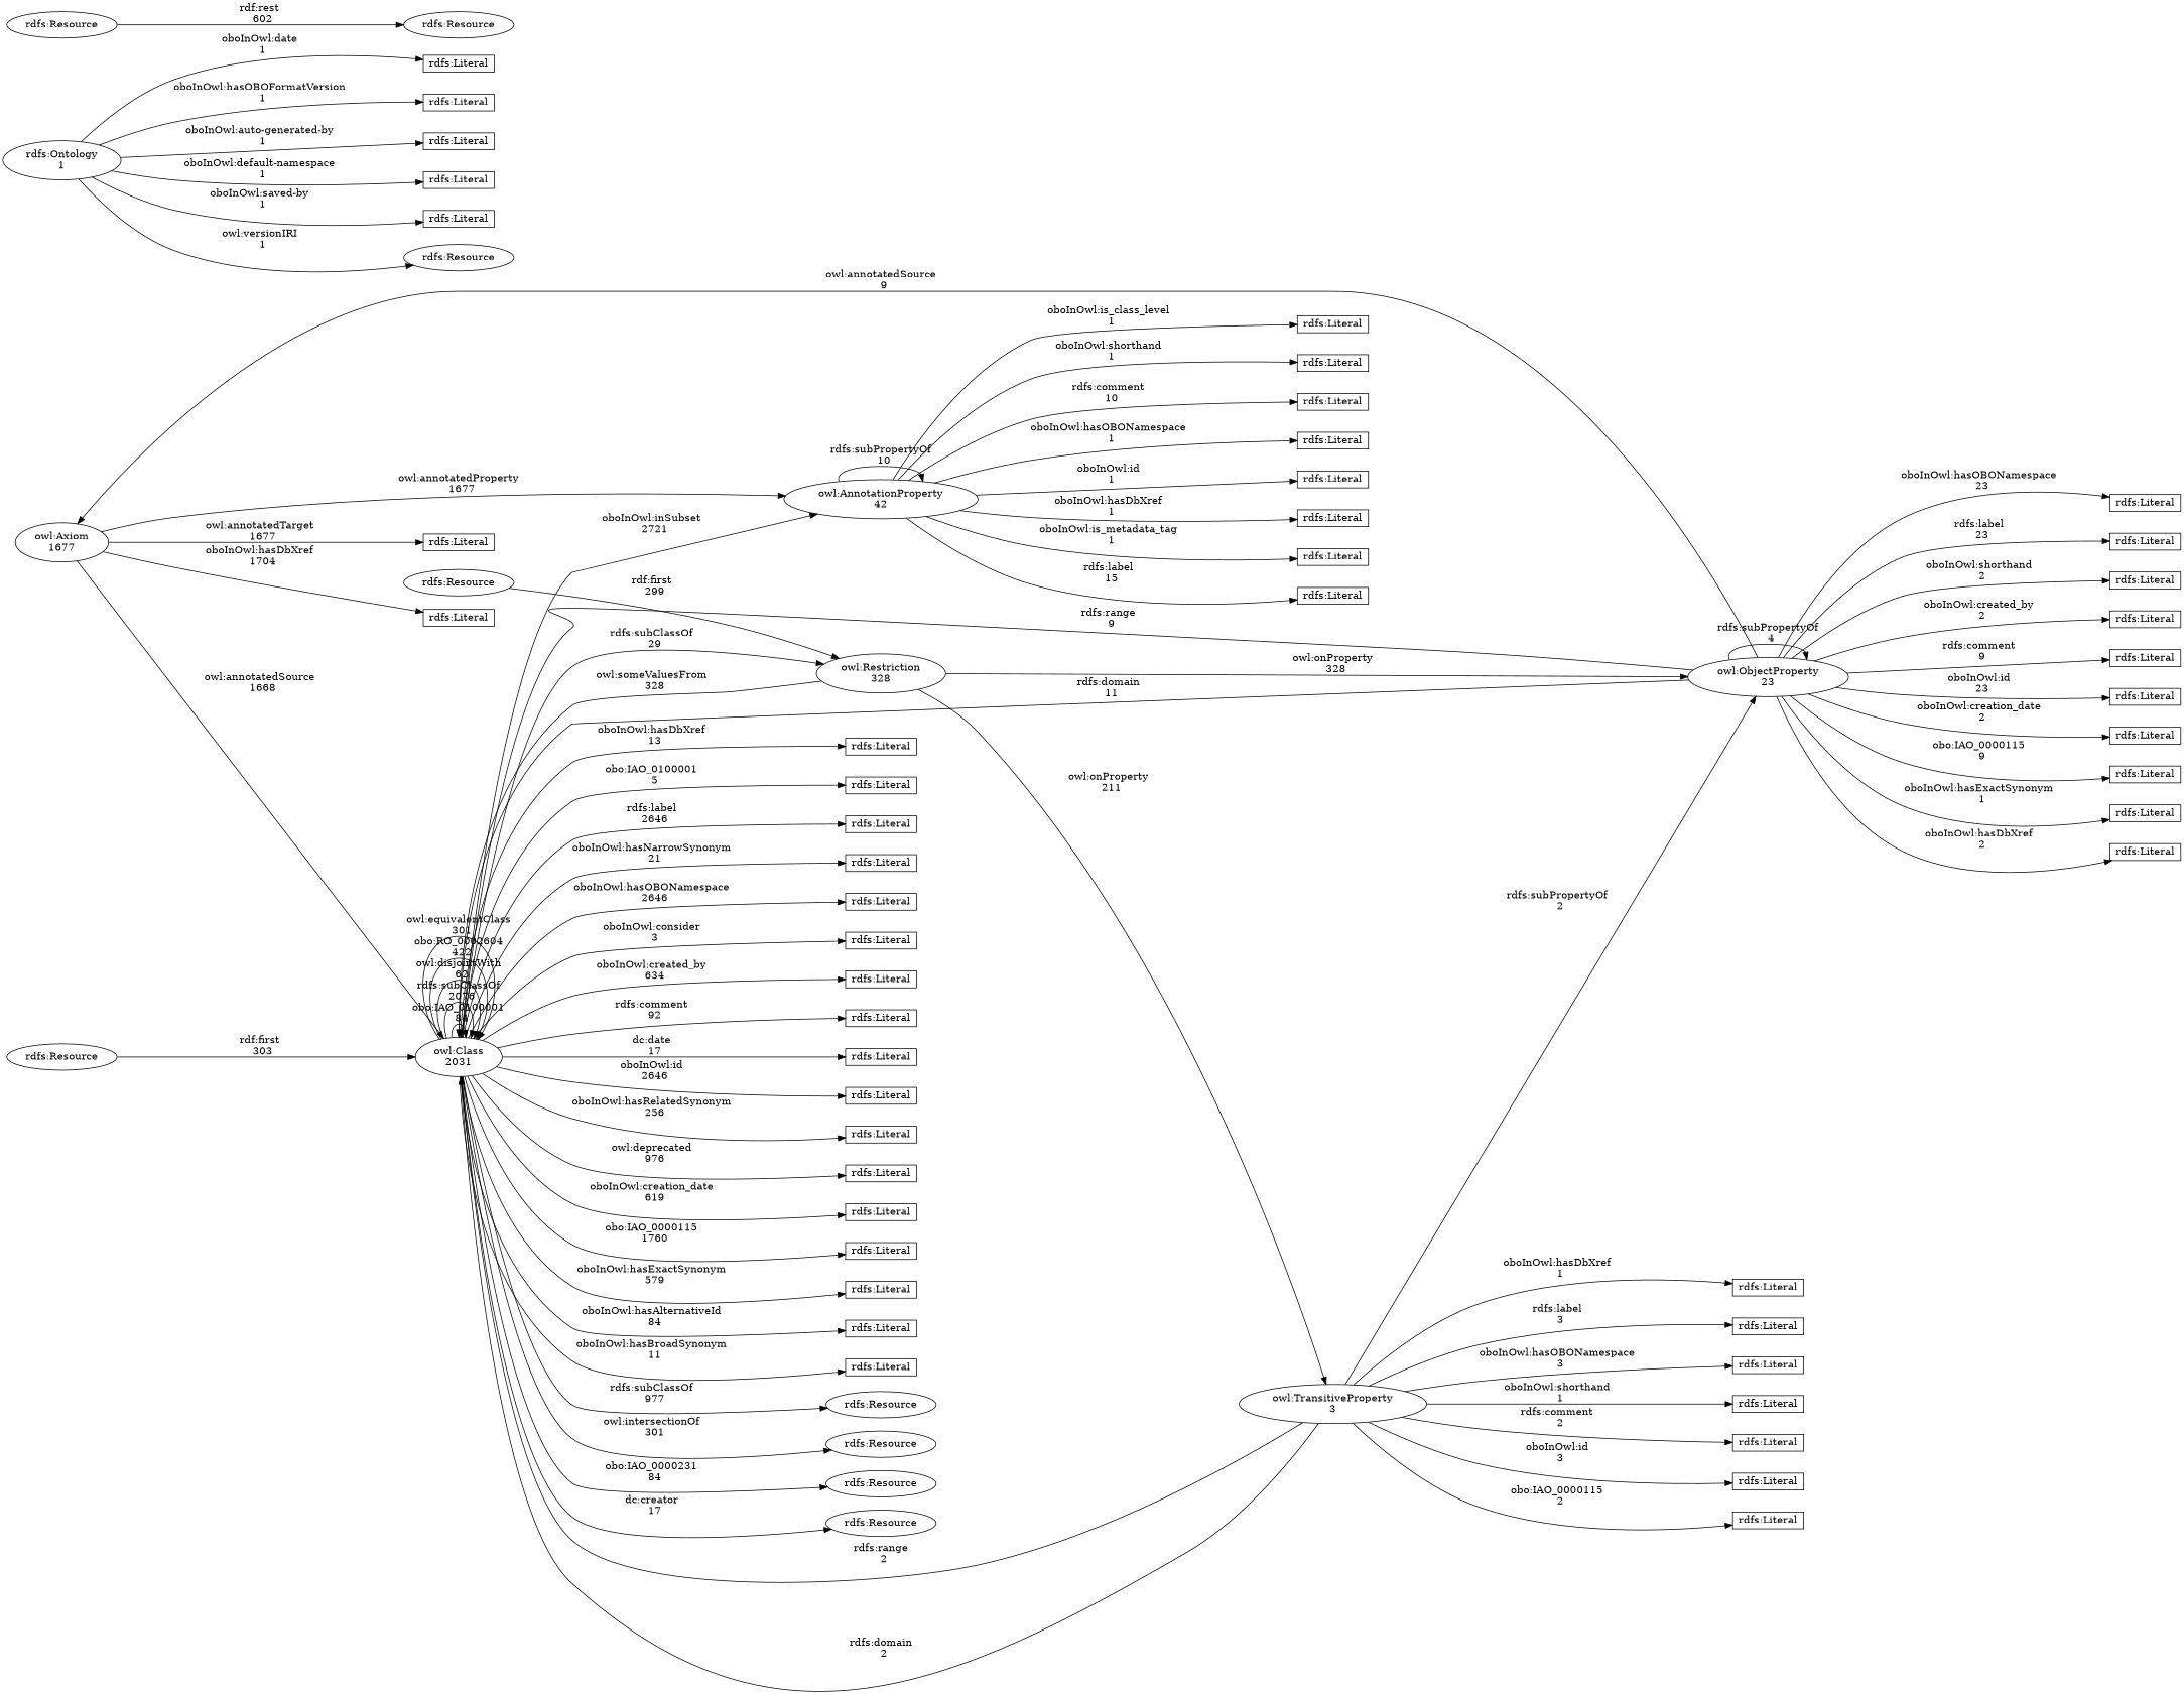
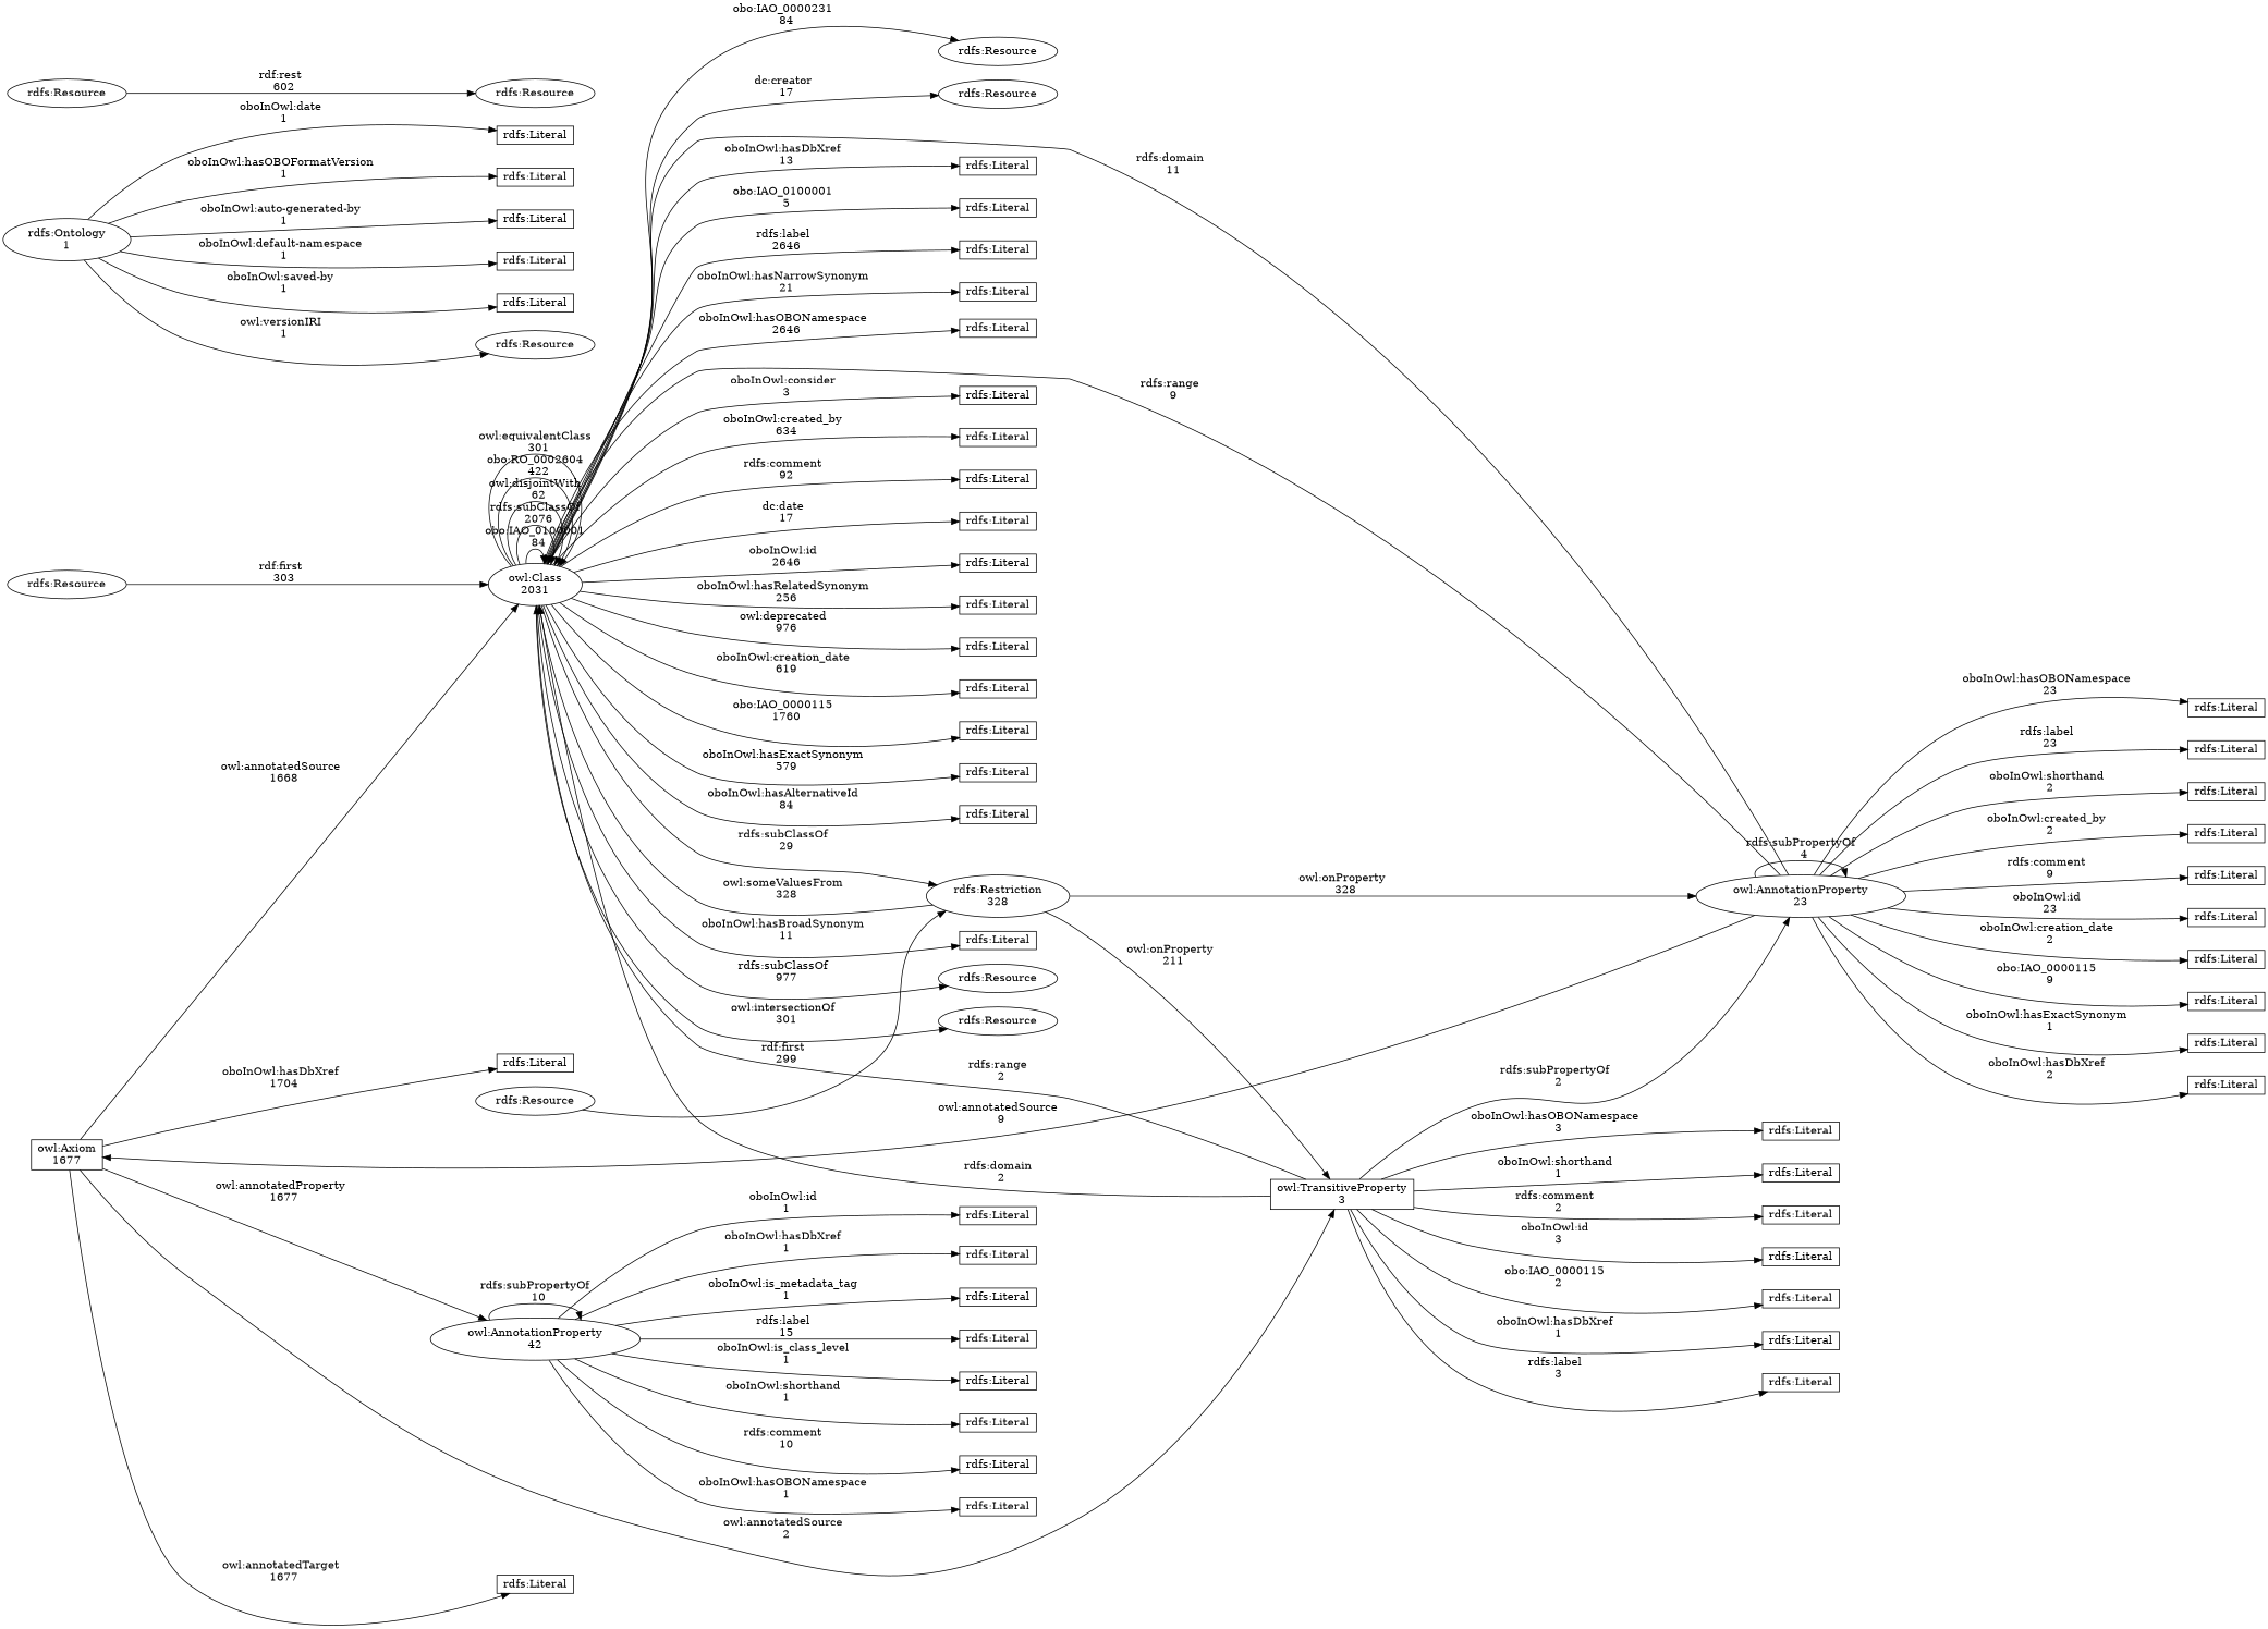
  digraph {
    rankdir=LR
    ranksep=2
    node [shape=box]
    n1 [label="owl:AnnotationProperty\n42" shape=""]
    n2 [height=0.3 label="rdfs:Literal"]
    n3 [height=0.3 label="rdfs:Literal"]
    n4 [height=0.3 label="rdfs:Literal"]
    n5 [height=0.3 label="rdfs:Literal"]
    n6 [height=0.3 label="rdfs:Literal"]
    n7 [height=0.3 label="rdfs:Literal"]
    n8 [height=0.3 label="rdfs:Literal"]
    n9 [height=0.3 label="rdfs:Literal"]
-   n10 [label="owl:Axiom\n1677" shape=""]
+   n10 [label="owl:Axiom\n1677"]
    n11 [label="owl:Class\n2031" shape=""]
-   n12 [label="owl:TransitiveProperty\n3" shape=""]
+   n12 [label="owl:TransitiveProperty\n3"]
    n13 [height=0.3 label="rdfs:Literal"]
    n14 [height=0.3 label="rdfs:Literal"]
-   n15 [label="owl:Restriction\n328" shape=""]
+   n15 [label="rdfs:Restriction\n328" shape=""]
    n16 [height=0.3 label="rdfs:Literal"]
    n17 [height=0.3 label="rdfs:Literal"]
    n18 [height=0.3 label="rdfs:Literal"]
    n19 [height=0.3 label="rdfs:Literal"]
    n20 [height=0.3 label="rdfs:Literal"]
    n21 [height=0.3 label="rdfs:Literal"]
    n22 [height=0.3 label="rdfs:Literal"]
    n23 [height=0.3 label="rdfs:Literal"]
    n24 [height=0.3 label="rdfs:Literal"]
    n25 [height=0.3 label="rdfs:Literal"]
    n26 [height=0.3 label="rdfs:Literal"]
    n27 [height=0.3 label="rdfs:Literal"]
    n28 [height=0.3 label="rdfs:Literal"]
    n29 [height=0.3 label="rdfs:Literal"]
    n30 [height=0.3 label="rdfs:Literal"]
    n31 [height=0.3 label="rdfs:Literal"]
    n32 [height=0.3 label="rdfs:Literal"]
    n33 [label="rdfs:Resource" shape=""]
    n34 [label="rdfs:Resource" shape=""]
    n35 [label="rdfs:Resource" shape=""]
    n36 [label="rdfs:Resource" shape=""]
-   n37 [label="owl:ObjectProperty\n23" shape=""]
+   n37 [label="owl:AnnotationProperty\n23" shape=""]
    n38 [height=0.3 label="rdfs:Literal"]
    n39 [height=0.3 label="rdfs:Literal"]
    n40 [height=0.3 label="rdfs:Literal"]
    n41 [height=0.3 label="rdfs:Literal"]
    n42 [height=0.3 label="rdfs:Literal"]
    n43 [height=0.3 label="rdfs:Literal"]
    n44 [height=0.3 label="rdfs:Literal"]
    n45 [height=0.3 label="rdfs:Literal"]
    n46 [height=0.3 label="rdfs:Literal"]
    n47 [height=0.3 label="rdfs:Literal"]
    n48 [height=0.3 label="rdfs:Literal"]
    n49 [height=0.3 label="rdfs:Literal"]
    n50 [height=0.3 label="rdfs:Literal"]
    n51 [height=0.3 label="rdfs:Literal"]
    n52 [height=0.3 label="rdfs:Literal"]
    n53 [height=0.3 label="rdfs:Literal"]
    n54 [height=0.3 label="rdfs:Literal"]
    n55 [label="rdfs:Ontology\n1" shape=""]
    n56 [height=0.3 label="rdfs:Literal"]
    n57 [height=0.3 label="rdfs:Literal"]
    n58 [height=0.3 label="rdfs:Literal"]
    n59 [height=0.3 label="rdfs:Literal"]
    n60 [height=0.3 label="rdfs:Literal"]
    n61 [label="rdfs:Resource" shape=""]
    n62 [label="rdfs:Resource" shape=""]
    n63 [label="rdfs:Resource" shape=""]
    n64 [label="rdfs:Resource" shape=""]
    n65 [label="rdfs:Resource" shape=""]
    n1 -> n1 [label="rdfs:subPropertyOf\n  10"]
    n1 -> n2 [label="oboInOwl:hasDbXref\n  1"]
    n1 -> n3 [label="oboInOwl:is_metadata_tag\n  1"]
    n1 -> n4 [label="rdfs:label\n  15"]
    n1 -> n5 [label="oboInOwl:is_class_level\n  1"]
    n1 -> n6 [label="oboInOwl:shorthand\n  1"]
    n1 -> n7 [label="rdfs:comment\n  10"]
    n1 -> n8 [label="oboInOwl:hasOBONamespace\n  1"]
    n1 -> n9 [label="oboInOwl:id\n  1"]
    n10 -> n1 [label="owl:annotatedProperty\n  1677"]
    n10 -> n11 [label="owl:annotatedSource\n  1668"]
+   n10 -> n12 [label="owl:annotatedSource\n  2"]
    n10 -> n13 [label="owl:annotatedTarget\n  1677"]
    n10 -> n14 [label="oboInOwl:hasDbXref\n  1704"]
-   n11 -> n1 [label="oboInOwl:inSubset\n  2721"]
    n11 -> n11 [label="obo:IAO_0100001\n  84"]
    n11 -> n11 [label="rdfs:subClassOf\n  2076"]
    n11 -> n11 [label="owl:disjointWith\n  62"]
    n11 -> n11 [label="obo:RO_0002604\n  422"]
    n11 -> n11 [label="owl:equivalentClass\n  301"]
    n11 -> n15 [label="rdfs:subClassOf\n  29"]
    n11 -> n16 [label="oboInOwl:hasDbXref\n  13"]
    n11 -> n17 [label="obo:IAO_0100001\n  5"]
    n11 -> n18 [label="rdfs:label\n  2646"]
    n11 -> n19 [label="oboInOwl:hasNarrowSynonym\n  21"]
    n11 -> n20 [label="oboInOwl:hasOBONamespace\n  2646"]
    n11 -> n21 [label="oboInOwl:consider\n  3"]
    n11 -> n22 [label="oboInOwl:created_by\n  634"]
    n11 -> n23 [label="rdfs:comment\n  92"]
    n11 -> n24 [label="dc:date\n  17"]
    n11 -> n25 [label="oboInOwl:id\n  2646"]
    n11 -> n26 [label="oboInOwl:hasRelatedSynonym\n  256"]
    n11 -> n27 [label="owl:deprecated\n  976"]
    n11 -> n28 [label="oboInOwl:creation_date\n  619"]
    n11 -> n29 [label="obo:IAO_0000115\n  1760"]
    n11 -> n30 [label="oboInOwl:hasExactSynonym\n  579"]
    n11 -> n31 [label="oboInOwl:hasAlternativeId\n  84"]
    n11 -> n32 [label="oboInOwl:hasBroadSynonym\n  11"]
    n11 -> n33 [label="rdfs:subClassOf\n  977"]
    n11 -> n34 [label="owl:intersectionOf\n  301"]
    n11 -> n35 [label="obo:IAO_0000231\n  84"]
    n11 -> n36 [label="dc:creator\n  17"]
    n12 -> n11 [label="rdfs:range\n  2"]
    n12 -> n11 [label="rdfs:domain\n  2"]
    n12 -> n37 [label="rdfs:subPropertyOf\n  2"]
    n12 -> n48 [label="oboInOwl:hasDbXref\n  1"]
    n12 -> n49 [label="rdfs:label\n  3"]
    n12 -> n50 [label="oboInOwl:hasOBONamespace\n  3"]
    n12 -> n51 [label="oboInOwl:shorthand\n  1"]
    n12 -> n52 [label="rdfs:comment\n  2"]
    n12 -> n53 [label="oboInOwl:id\n  3"]
    n12 -> n54 [label="obo:IAO_0000115\n  2"]
    n15 -> n11 [label="owl:someValuesFrom\n  328"]
    n15 -> n12 [label="owl:onProperty\n  211"]
    n15 -> n37 [label="owl:onProperty\n  328"]
    n37 -> n10 [label="owl:annotatedSource\n  9"]
    n37 -> n11 [label="rdfs:range\n  9"]
    n37 -> n11 [label="rdfs:domain\n  11"]
    n37 -> n37 [label="rdfs:subPropertyOf\n  4"]
    n37 -> n38 [label="oboInOwl:hasOBONamespace\n  23"]
    n37 -> n39 [label="rdfs:label\n  23"]
    n37 -> n40 [label="oboInOwl:shorthand\n  2"]
    n37 -> n41 [label="oboInOwl:created_by\n  2"]
    n37 -> n42 [label="rdfs:comment\n  9"]
    n37 -> n43 [label="oboInOwl:id\n  23"]
    n37 -> n44 [label="oboInOwl:creation_date\n  2"]
    n37 -> n45 [label="obo:IAO_0000115\n  9"]
    n37 -> n46 [label="oboInOwl:hasExactSynonym\n  1"]
    n37 -> n47 [label="oboInOwl:hasDbXref\n  2"]
    n55 -> n56 [label="oboInOwl:date\n  1"]
    n55 -> n57 [label="oboInOwl:hasOBOFormatVersion\n  1"]
    n55 -> n58 [label="oboInOwl:auto-generated-by\n  1"]
    n55 -> n59 [label="oboInOwl:default-namespace\n  1"]
    n55 -> n60 [label="oboInOwl:saved-by\n  1"]
    n55 -> n61 [label="owl:versionIRI\n  1"]
    n62 -> n15 [label="rdf:first\n  299"]
    n63 -> n11 [label="rdf:first\n  303"]
    n64 -> n65 [label="rdf:rest\n  602"]
  }
